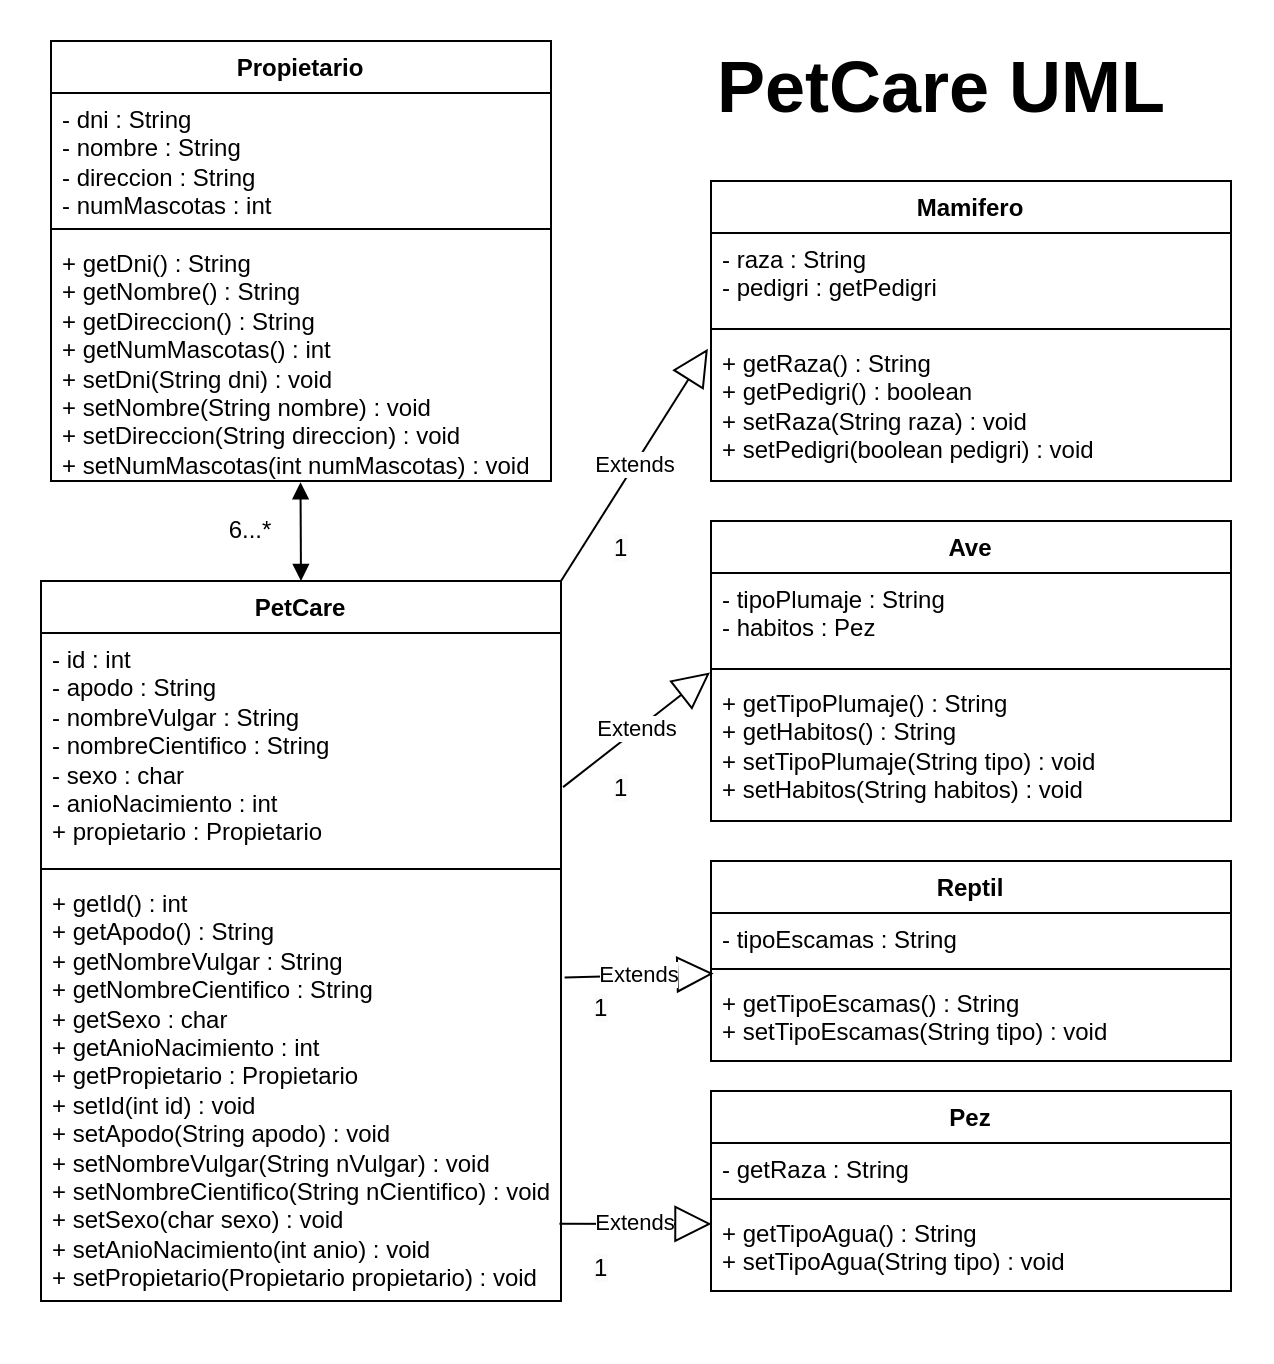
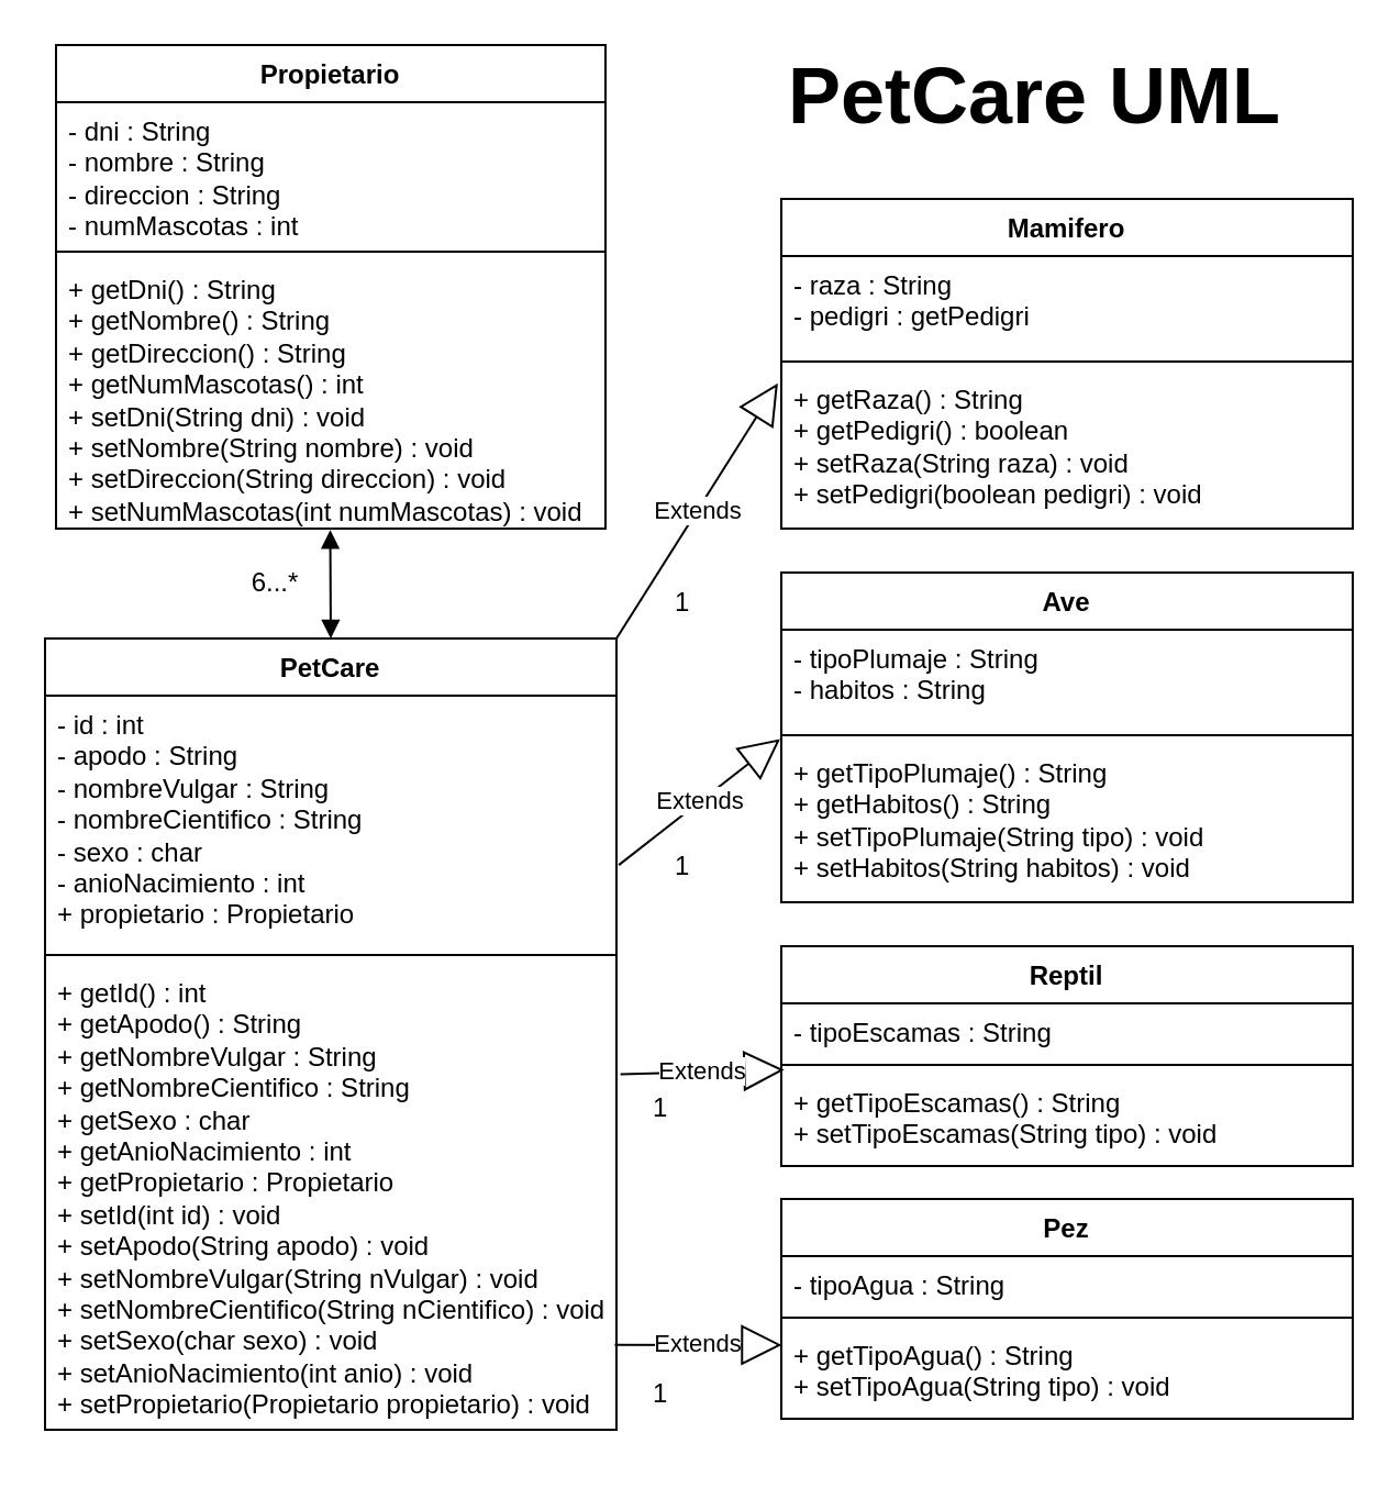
  <mxCell id="0" />
  <mxCell id="1" parent="0" />
  <mxCell id="2" value="Propietario" style="swimlane;fontStyle=1;align=center;verticalAlign=top;childLayout=stackLayout;horizontal=1;startSize=26;horizontalStack=0;resizeParent=1;resizeParentMax=0;resizeLast=0;collapsible=1;marginBottom=0;whiteSpace=wrap;html=1;" vertex="1" parent="1"><mxGeometry x="25" y="20" width="250" height="220" as="geometry" /></mxCell>
  <mxCell id="3" value="- dni : String&lt;div&gt;- nombre : String&lt;/div&gt;&lt;div&gt;- direccion : String&lt;/div&gt;&lt;div&gt;- numMascotas : int&lt;/div&gt;" style="text;strokeColor=none;fillColor=none;align=left;verticalAlign=top;spacingLeft=4;spacingRight=4;overflow=hidden;rotatable=0;points=[[0,0.5],[1,0.5]];portConstraint=eastwest;whiteSpace=wrap;html=1;" vertex="1" parent="2"><mxGeometry y="26" width="250" height="64" as="geometry" /></mxCell>
  <mxCell id="4" value="" style="line;strokeWidth=1;fillColor=none;align=left;verticalAlign=middle;spacingTop=-1;spacingLeft=3;spacingRight=3;rotatable=0;labelPosition=right;points=[];portConstraint=eastwest;strokeColor=inherit;" vertex="1" parent="2"><mxGeometry y="90" width="250" height="8" as="geometry" /></mxCell>
  <mxCell id="5" value="+ getDni() : String&lt;div&gt;+ getNombre() : String&lt;/div&gt;&lt;div&gt;+ getDireccion() : String&lt;/div&gt;&lt;div&gt;+ getNumMascotas() : int&lt;/div&gt;&lt;div&gt;+ setDni(String dni) : void&lt;/div&gt;&lt;div&gt;+ setNombre(String nombre) : void&lt;/div&gt;&lt;div&gt;+ setDireccion(String direccion) : void&lt;/div&gt;&lt;div&gt;+ setNumMascotas(int numMascotas) : void&lt;/div&gt;" style="text;strokeColor=none;fillColor=none;align=left;verticalAlign=top;spacingLeft=4;spacingRight=4;overflow=hidden;rotatable=0;points=[[0,0.5],[1,0.5]];portConstraint=eastwest;whiteSpace=wrap;html=1;" vertex="1" parent="2"><mxGeometry y="98" width="250" height="122" as="geometry" /></mxCell>
  <mxCell id="6" value="PetCare" style="swimlane;fontStyle=1;align=center;verticalAlign=top;childLayout=stackLayout;horizontal=1;startSize=26;horizontalStack=0;resizeParent=1;resizeParentMax=0;resizeLast=0;collapsible=1;marginBottom=0;whiteSpace=wrap;html=1;" vertex="1" parent="1"><mxGeometry x="20" y="290" width="260" height="360" as="geometry" /></mxCell>
  <mxCell id="7" value="- id : int&lt;div&gt;- apodo : String&lt;/div&gt;&lt;div&gt;- nombreVulgar : String&lt;/div&gt;&lt;div&gt;- nombreCientifico : String&lt;/div&gt;&lt;div&gt;- sexo : char&lt;/div&gt;&lt;div&gt;- anioNacimiento : int&lt;/div&gt;&lt;div&gt;+ propietario : Propietario&lt;/div&gt;" style="text;strokeColor=none;fillColor=none;align=left;verticalAlign=top;spacingLeft=4;spacingRight=4;overflow=hidden;rotatable=0;points=[[0,0.5],[1,0.5]];portConstraint=eastwest;whiteSpace=wrap;html=1;" vertex="1" parent="6"><mxGeometry y="26" width="260" height="114" as="geometry" /></mxCell>
  <mxCell id="8" value="" style="line;strokeWidth=1;fillColor=none;align=left;verticalAlign=middle;spacingTop=-1;spacingLeft=3;spacingRight=3;rotatable=0;labelPosition=right;points=[];portConstraint=eastwest;strokeColor=inherit;" vertex="1" parent="6"><mxGeometry y="140" width="260" height="8" as="geometry" /></mxCell>
  <mxCell id="9" value="+ getId() : int&lt;div&gt;+ getApodo() : String&lt;/div&gt;&lt;div&gt;+ getNombreVulgar : String&lt;/div&gt;&lt;div&gt;+ getNombreCientifico : String&lt;/div&gt;&lt;div&gt;+ getSexo : char&lt;/div&gt;&lt;div&gt;+ getAnioNacimiento : int&lt;/div&gt;&lt;div&gt;+ getPropietario : Propietario&lt;/div&gt;&lt;div&gt;+ setId(int id) : void&lt;/div&gt;&lt;div&gt;+ setApodo(String apodo) : void&lt;/div&gt;&lt;div&gt;+ setNombreVulgar(String nVulgar) : void&lt;/div&gt;&lt;div&gt;+ setNombreCientifico(String nCientifico) : void&lt;/div&gt;&lt;div&gt;+ setSexo(char sexo) : void&lt;/div&gt;&lt;div&gt;+ setAnioNacimiento(int anio) : void&lt;/div&gt;&lt;div&gt;+ setPropietario(Propietario propietario) : void&lt;/div&gt;" style="text;strokeColor=none;fillColor=none;align=left;verticalAlign=top;spacingLeft=4;spacingRight=4;overflow=hidden;rotatable=0;points=[[0,0.5],[1,0.5]];portConstraint=eastwest;whiteSpace=wrap;html=1;" vertex="1" parent="6"><mxGeometry y="148" width="260" height="212" as="geometry" /></mxCell>
  <mxCell id="10" value="" style="endArrow=block;startArrow=block;endFill=1;startFill=1;html=1;rounded=0;exitX=0.499;exitY=1.005;exitDx=0;exitDy=0;exitPerimeter=0;entryX=0.5;entryY=0;entryDx=0;entryDy=0;" edge="1" parent="1" source="5" target="6"><mxGeometry width="160" relative="1" as="geometry"><mxPoint x="115" y="310" as="sourcePoint" /><mxPoint x="275" y="310" as="targetPoint" /></mxGeometry></mxCell>
  <mxCell id="11" value="6...*" style="text;html=1;align=center;verticalAlign=middle;whiteSpace=wrap;rounded=0;" vertex="1" parent="1"><mxGeometry x="95" y="250" width="60" height="30" as="geometry" /></mxCell>
  <mxCell id="12" value="Mamifero" style="swimlane;fontStyle=1;align=center;verticalAlign=top;childLayout=stackLayout;horizontal=1;startSize=26;horizontalStack=0;resizeParent=1;resizeParentMax=0;resizeLast=0;collapsible=1;marginBottom=0;whiteSpace=wrap;html=1;" vertex="1" parent="1"><mxGeometry x="355" y="90" width="260" height="150" as="geometry" /></mxCell>
  <mxCell id="13" value="- raza : String&lt;div&gt;- pedigri : getPedigri&lt;/div&gt;" style="text;strokeColor=none;fillColor=none;align=left;verticalAlign=top;spacingLeft=4;spacingRight=4;overflow=hidden;rotatable=0;points=[[0,0.5],[1,0.5]];portConstraint=eastwest;whiteSpace=wrap;html=1;" vertex="1" parent="12"><mxGeometry y="26" width="260" height="44" as="geometry" /></mxCell>
  <mxCell id="14" value="" style="line;strokeWidth=1;fillColor=none;align=left;verticalAlign=middle;spacingTop=-1;spacingLeft=3;spacingRight=3;rotatable=0;labelPosition=right;points=[];portConstraint=eastwest;strokeColor=inherit;" vertex="1" parent="12"><mxGeometry y="70" width="260" height="8" as="geometry" /></mxCell>
  <mxCell id="15" value="+ getRaza() : String&lt;div&gt;+ getPedigri() : boolean&lt;/div&gt;&lt;div&gt;+ setRaza(String raza) : void&lt;/div&gt;&lt;div&gt;+ setPedigri(boolean pedigri) : void&lt;/div&gt;" style="text;strokeColor=none;fillColor=none;align=left;verticalAlign=top;spacingLeft=4;spacingRight=4;overflow=hidden;rotatable=0;points=[[0,0.5],[1,0.5]];portConstraint=eastwest;whiteSpace=wrap;html=1;" vertex="1" parent="12"><mxGeometry y="78" width="260" height="72" as="geometry" /></mxCell>
  <mxCell id="16" value="Ave" style="swimlane;fontStyle=1;align=center;verticalAlign=top;childLayout=stackLayout;horizontal=1;startSize=26;horizontalStack=0;resizeParent=1;resizeParentMax=0;resizeLast=0;collapsible=1;marginBottom=0;whiteSpace=wrap;html=1;" vertex="1" parent="1"><mxGeometry x="355" y="260" width="260" height="150" as="geometry" /></mxCell>
- <mxCell id="17" value="- tipoPlumaje : String&lt;div&gt;- habitos : Pez&lt;/div&gt;" style="text;strokeColor=none;fillColor=none;align=left;verticalAlign=top;spacingLeft=4;spacingRight=4;overflow=hidden;rotatable=0;points=[[0,0.5],[1,0.5]];portConstraint=eastwest;whiteSpace=wrap;html=1;" vertex="1" parent="16"><mxGeometry y="26" width="260" height="44" as="geometry" /></mxCell>
+ <mxCell id="17" value="- tipoPlumaje : String&lt;div&gt;- habitos : String&lt;/div&gt;" style="text;strokeColor=none;fillColor=none;align=left;verticalAlign=top;spacingLeft=4;spacingRight=4;overflow=hidden;rotatable=0;points=[[0,0.5],[1,0.5]];portConstraint=eastwest;whiteSpace=wrap;html=1;" vertex="1" parent="16"><mxGeometry y="26" width="260" height="44" as="geometry" /></mxCell>
  <mxCell id="18" value="" style="line;strokeWidth=1;fillColor=none;align=left;verticalAlign=middle;spacingTop=-1;spacingLeft=3;spacingRight=3;rotatable=0;labelPosition=right;points=[];portConstraint=eastwest;strokeColor=inherit;" vertex="1" parent="16"><mxGeometry y="70" width="260" height="8" as="geometry" /></mxCell>
  <mxCell id="19" value="+ getTipoPlumaje() : String&lt;div&gt;+ getHabitos() : String&lt;/div&gt;&lt;div&gt;+ setTipoPlumaje(String tipo) : void&lt;/div&gt;&lt;div&gt;+ setHabitos(String habitos) : void&lt;/div&gt;" style="text;strokeColor=none;fillColor=none;align=left;verticalAlign=top;spacingLeft=4;spacingRight=4;overflow=hidden;rotatable=0;points=[[0,0.5],[1,0.5]];portConstraint=eastwest;whiteSpace=wrap;html=1;" vertex="1" parent="16"><mxGeometry y="78" width="260" height="72" as="geometry" /></mxCell>
  <mxCell id="20" value="Reptil" style="swimlane;fontStyle=1;align=center;verticalAlign=top;childLayout=stackLayout;horizontal=1;startSize=26;horizontalStack=0;resizeParent=1;resizeParentMax=0;resizeLast=0;collapsible=1;marginBottom=0;whiteSpace=wrap;html=1;" vertex="1" parent="1"><mxGeometry x="355" y="430" width="260" height="100" as="geometry" /></mxCell>
  <mxCell id="21" value="- tipoEscamas : String" style="text;strokeColor=none;fillColor=none;align=left;verticalAlign=top;spacingLeft=4;spacingRight=4;overflow=hidden;rotatable=0;points=[[0,0.5],[1,0.5]];portConstraint=eastwest;whiteSpace=wrap;html=1;" vertex="1" parent="20"><mxGeometry y="26" width="260" height="24" as="geometry" /></mxCell>
  <mxCell id="22" value="" style="line;strokeWidth=1;fillColor=none;align=left;verticalAlign=middle;spacingTop=-1;spacingLeft=3;spacingRight=3;rotatable=0;labelPosition=right;points=[];portConstraint=eastwest;strokeColor=inherit;" vertex="1" parent="20"><mxGeometry y="50" width="260" height="8" as="geometry" /></mxCell>
  <mxCell id="23" value="+ getTipoEscamas() : String&lt;div&gt;+ setTipoEscamas(String tipo) : void&lt;/div&gt;" style="text;strokeColor=none;fillColor=none;align=left;verticalAlign=top;spacingLeft=4;spacingRight=4;overflow=hidden;rotatable=0;points=[[0,0.5],[1,0.5]];portConstraint=eastwest;whiteSpace=wrap;html=1;" vertex="1" parent="20"><mxGeometry y="58" width="260" height="42" as="geometry" /></mxCell>
  <mxCell id="24" value="Pez" style="swimlane;fontStyle=1;align=center;verticalAlign=top;childLayout=stackLayout;horizontal=1;startSize=26;horizontalStack=0;resizeParent=1;resizeParentMax=0;resizeLast=0;collapsible=1;marginBottom=0;whiteSpace=wrap;html=1;" vertex="1" parent="1"><mxGeometry x="355" y="545" width="260" height="100" as="geometry" /></mxCell>
- <mxCell id="25" value="- getRaza : String" style="text;strokeColor=none;fillColor=none;align=left;verticalAlign=top;spacingLeft=4;spacingRight=4;overflow=hidden;rotatable=0;points=[[0,0.5],[1,0.5]];portConstraint=eastwest;whiteSpace=wrap;html=1;" vertex="1" parent="24"><mxGeometry y="26" width="260" height="24" as="geometry" /></mxCell>
+ <mxCell id="25" value="- tipoAgua : String" style="text;strokeColor=none;fillColor=none;align=left;verticalAlign=top;spacingLeft=4;spacingRight=4;overflow=hidden;rotatable=0;points=[[0,0.5],[1,0.5]];portConstraint=eastwest;whiteSpace=wrap;html=1;" vertex="1" parent="24"><mxGeometry y="26" width="260" height="24" as="geometry" /></mxCell>
  <mxCell id="26" value="" style="line;strokeWidth=1;fillColor=none;align=left;verticalAlign=middle;spacingTop=-1;spacingLeft=3;spacingRight=3;rotatable=0;labelPosition=right;points=[];portConstraint=eastwest;strokeColor=inherit;" vertex="1" parent="24"><mxGeometry y="50" width="260" height="8" as="geometry" /></mxCell>
  <mxCell id="27" value="+ getTipoAgua() : String&lt;div&gt;+ setTipoAgua(String tipo) : void&lt;/div&gt;" style="text;strokeColor=none;fillColor=none;align=left;verticalAlign=top;spacingLeft=4;spacingRight=4;overflow=hidden;rotatable=0;points=[[0,0.5],[1,0.5]];portConstraint=eastwest;whiteSpace=wrap;html=1;" vertex="1" parent="24"><mxGeometry y="58" width="260" height="42" as="geometry" /></mxCell>
  <mxCell id="28" value="Extends" style="endArrow=block;endSize=16;endFill=0;html=1;rounded=0;exitX=1;exitY=0;exitDx=0;exitDy=0;entryX=-0.006;entryY=0.081;entryDx=0;entryDy=0;entryPerimeter=0;" edge="1" parent="1" source="6" target="15"><mxGeometry width="160" relative="1" as="geometry"><mxPoint x="445" y="400" as="sourcePoint" /><mxPoint x="605" y="400" as="targetPoint" /></mxGeometry></mxCell>
  <mxCell id="29" value="Extends" style="endArrow=block;endSize=16;endFill=0;html=1;rounded=0;exitX=1.004;exitY=0.676;exitDx=0;exitDy=0;entryX=-0.002;entryY=1.13;entryDx=0;entryDy=0;entryPerimeter=0;exitPerimeter=0;" edge="1" parent="1" source="7" target="17"><mxGeometry width="160" relative="1" as="geometry"><mxPoint x="290" y="300" as="sourcePoint" /><mxPoint x="363" y="184" as="targetPoint" /></mxGeometry></mxCell>
  <mxCell id="30" value="Extends" style="endArrow=block;endSize=16;endFill=0;html=1;rounded=0;exitX=1.007;exitY=0.237;exitDx=0;exitDy=0;entryX=0.005;entryY=-0.041;entryDx=0;entryDy=0;entryPerimeter=0;exitPerimeter=0;" edge="1" parent="1" source="9" target="23"><mxGeometry width="160" relative="1" as="geometry"><mxPoint x="300" y="310" as="sourcePoint" /><mxPoint x="373" y="194" as="targetPoint" /></mxGeometry></mxCell>
  <mxCell id="31" value="Extends" style="endArrow=block;endSize=16;endFill=0;html=1;rounded=0;exitX=0.997;exitY=0.818;exitDx=0;exitDy=0;entryX=0.001;entryY=0.202;entryDx=0;entryDy=0;entryPerimeter=0;exitPerimeter=0;" edge="1" parent="1" source="9" target="27"><mxGeometry width="160" relative="1" as="geometry"><mxPoint x="292" y="498" as="sourcePoint" /><mxPoint x="366" y="496" as="targetPoint" /></mxGeometry></mxCell>
  <mxCell id="32" value="&lt;span style=&quot;color: rgb(0, 0, 0); font-family: Helvetica; font-size: 12px; font-style: normal; font-variant-ligatures: normal; font-variant-caps: normal; font-weight: 400; letter-spacing: normal; orphans: 2; text-align: center; text-indent: 0px; text-transform: none; widows: 2; word-spacing: 0px; -webkit-text-stroke-width: 0px; white-space: normal; background-color: rgb(251, 251, 251); text-decoration-thickness: initial; text-decoration-style: initial; text-decoration-color: initial; display: inline !important; float: none;&quot;&gt;1&lt;/span&gt;" style="text;whiteSpace=wrap;html=1;" vertex="1" parent="1"><mxGeometry x="305" y="260" width="50" height="40" as="geometry" /></mxCell>
  <mxCell id="33" value="&lt;span style=&quot;color: rgb(0, 0, 0); font-family: Helvetica; font-size: 12px; font-style: normal; font-variant-ligatures: normal; font-variant-caps: normal; font-weight: 400; letter-spacing: normal; orphans: 2; text-align: center; text-indent: 0px; text-transform: none; widows: 2; word-spacing: 0px; -webkit-text-stroke-width: 0px; white-space: normal; background-color: rgb(251, 251, 251); text-decoration-thickness: initial; text-decoration-style: initial; text-decoration-color: initial; display: inline !important; float: none;&quot;&gt;1&lt;/span&gt;" style="text;whiteSpace=wrap;html=1;" vertex="1" parent="1"><mxGeometry x="305" y="380" width="50" height="40" as="geometry" /></mxCell>
  <mxCell id="34" value="&lt;span style=&quot;color: rgb(0, 0, 0); font-family: Helvetica; font-size: 12px; font-style: normal; font-variant-ligatures: normal; font-variant-caps: normal; font-weight: 400; letter-spacing: normal; orphans: 2; text-align: center; text-indent: 0px; text-transform: none; widows: 2; word-spacing: 0px; -webkit-text-stroke-width: 0px; white-space: normal; background-color: rgb(251, 251, 251); text-decoration-thickness: initial; text-decoration-style: initial; text-decoration-color: initial; display: inline !important; float: none;&quot;&gt;1&lt;/span&gt;" style="text;whiteSpace=wrap;html=1;" vertex="1" parent="1"><mxGeometry x="295" y="490" width="50" height="40" as="geometry" /></mxCell>
  <mxCell id="35" value="&lt;span style=&quot;color: rgb(0, 0, 0); font-family: Helvetica; font-size: 12px; font-style: normal; font-variant-ligatures: normal; font-variant-caps: normal; font-weight: 400; letter-spacing: normal; orphans: 2; text-align: center; text-indent: 0px; text-transform: none; widows: 2; word-spacing: 0px; -webkit-text-stroke-width: 0px; white-space: normal; background-color: rgb(251, 251, 251); text-decoration-thickness: initial; text-decoration-style: initial; text-decoration-color: initial; display: inline !important; float: none;&quot;&gt;1&lt;/span&gt;" style="text;whiteSpace=wrap;html=1;" vertex="1" parent="1"><mxGeometry x="295" y="620" width="50" height="40" as="geometry" /></mxCell>
  <mxCell id="36" value="&lt;font style=&quot;font-size: 36px;&quot;&gt;PetCare UML&lt;/font&gt;" style="text;align=center;fontStyle=1;verticalAlign=middle;spacingLeft=3;spacingRight=3;strokeColor=none;rotatable=0;points=[[0,0.5],[1,0.5]];portConstraint=eastwest;html=1;" vertex="1" parent="1"><mxGeometry x="430" y="30" width="80" height="26" as="geometry" /></mxCell>
